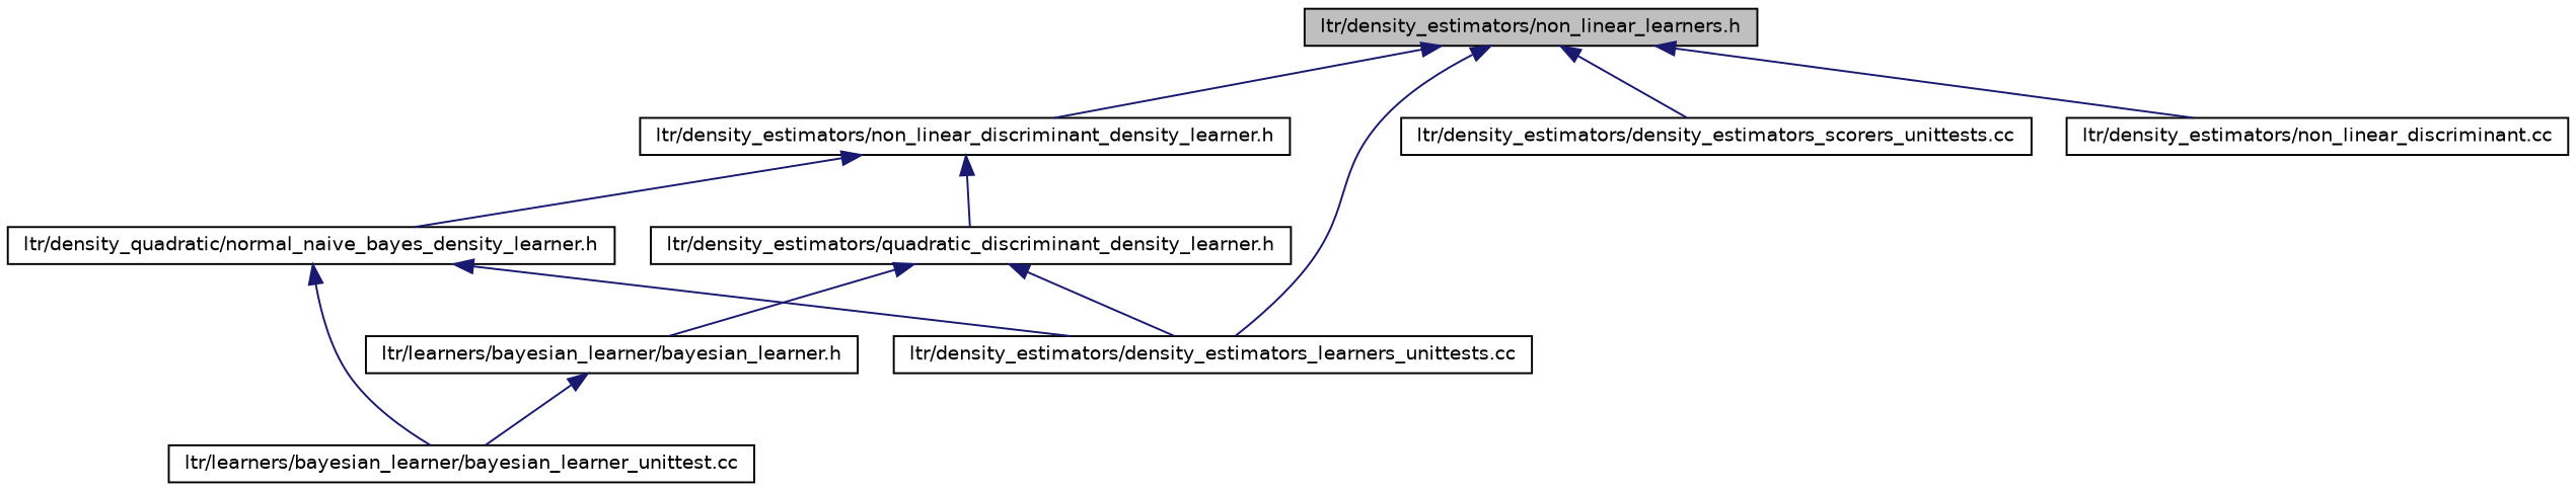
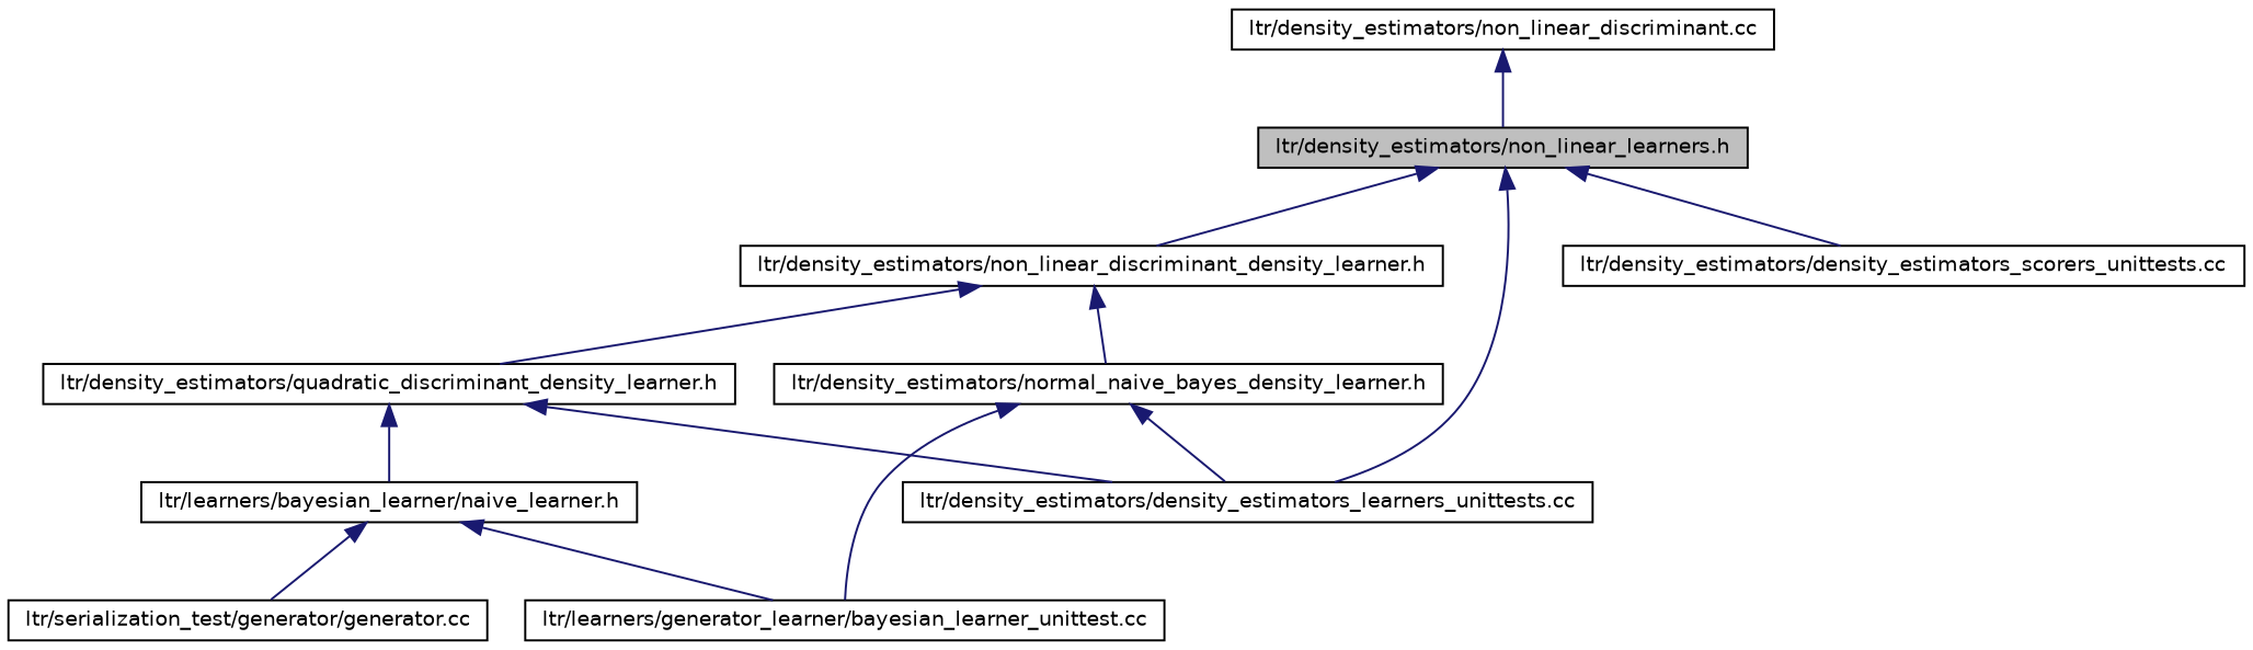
  digraph {
    node [color=black fillcolor=white fontname=Helvetica fontsize=10 shape=record style=filled]
    edge [color=midnightblue dir=back fontname=Helvetica fontsize=10 labelfontname=Helvetica labelfontsize=10 style=solid]
    n1 [fillcolor=grey75 fontcolor=black height=0.2 label="ltr/density_estimators/non_linear_learners.h" width=0.4]
    n2 [height=0.2 label="ltr/density_estimators/non_linear_discriminant_density_learner.h" width=0.4]
    n3 [height=0.2 label="ltr/density_estimators/density_estimators_learners_unittests.cc" width=0.4]
    n4 [height=0.2 label="ltr/density_estimators/density_estimators_scorers_unittests.cc" width=0.4]
    n5 [height=0.2 label="ltr/density_estimators/non_linear_discriminant.cc" width=0.4]
    n6 [height=0.2 label="ltr/density_estimators/quadratic_discriminant_density_learner.h" width=0.4]
-   n7 [height=0.2 label="ltr/density_quadratic/normal_naive_bayes_density_learner.h" width=0.4]
-   n8 [height=0.2 label="ltr/learners/bayesian_learner/bayesian_learner.h" width=0.4]
-   n9 [height=0.2 label="ltr/learners/bayesian_learner/bayesian_learner_unittest.cc" width=0.4]
+   n7 [height=0.2 label="ltr/density_estimators/normal_naive_bayes_density_learner.h" width=0.4]
+   n8 [height=0.2 label="ltr/learners/bayesian_learner/naive_learner.h" width=0.4]
+   n9 [height=0.2 label="ltr/learners/generator_learner/bayesian_learner_unittest.cc" width=0.4]
+   n10 [height=0.2 label="ltr/serialization_test/generator/generator.cc" width=0.4]
    n1 -> n2
    n1 -> n3
    n1 -> n4
-   n1 -> n5
+   n5 -> n1
    n2 -> n6
    n2 -> n7
    n6 -> n3
    n6 -> n8
    n7 -> n3
    n7 -> n9
    n8 -> n9
+   n8 -> n10
  }
